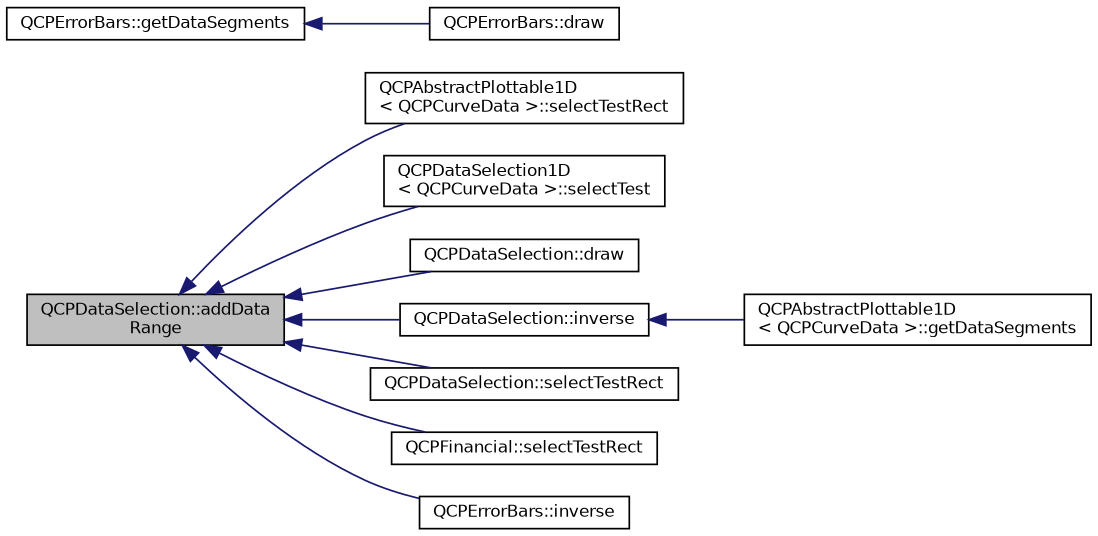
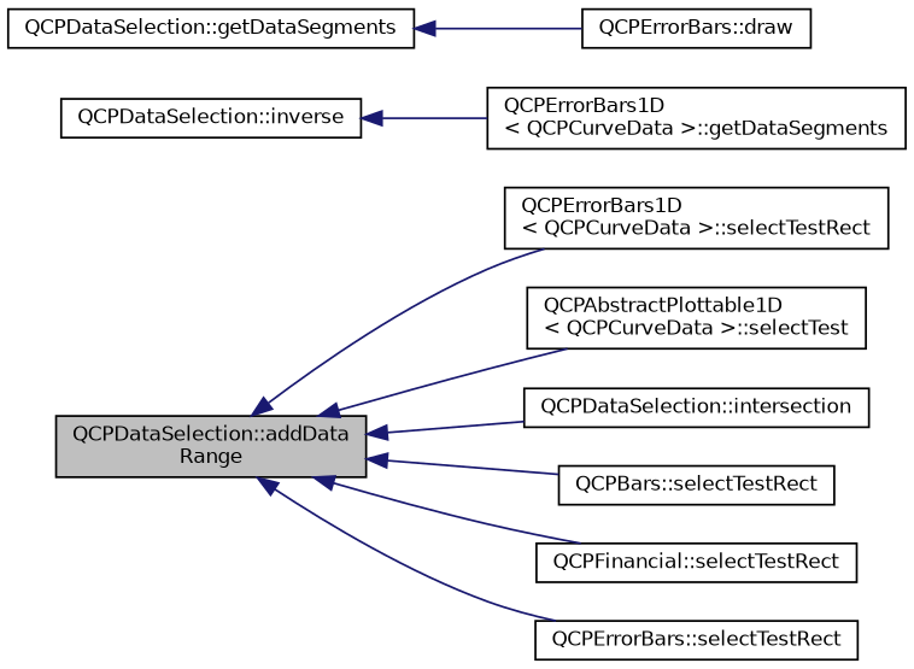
  digraph {
    rankdir=LR
    node [color=black fillcolor=white fontname=Helvetica fontsize=10 shape=record style=filled]
    edge [color=midnightblue dir=back fontname=Helvetica fontsize=10 labelfontname=Helvetica labelfontsize=10 style=solid]
    n1 [fillcolor=grey75 fontcolor=black height=0.2 label="QCPDataSelection::addData\lRange" width=0.4]
-   n2 [height=0.2 label="QCPAbstractPlottable1D\l\< QCPCurveData \>::selectTestRect" width=0.4]
-   n3 [height=0.2 label="QCPDataSelection1D\l\< QCPCurveData \>::selectTest" width=0.4]
-   n4 [height=0.2 label="QCPDataSelection::draw" width=0.4]
+   n2 [height=0.2 label="QCPErrorBars1D\l\< QCPCurveData \>::selectTestRect" width=0.4]
+   n3 [height=0.2 label="QCPAbstractPlottable1D\l\< QCPCurveData \>::selectTest" width=0.4]
+   n4 [height=0.2 label="QCPDataSelection::intersection" width=0.4]
    n5 [height=0.2 label="QCPDataSelection::inverse" width=0.4]
-   n6 [height=0.2 label="QCPDataSelection::selectTestRect" width=0.4]
+   n6 [height=0.2 label="QCPBars::selectTestRect" width=0.4]
    n7 [height=0.2 label="QCPFinancial::selectTestRect" width=0.4]
-   n8 [height=0.2 label="QCPErrorBars::inverse" width=0.4]
-   n9 [height=0.2 label="QCPAbstractPlottable1D\l\< QCPCurveData \>::getDataSegments" width=0.4]
-   n10 [height=0.2 label="QCPErrorBars::getDataSegments" width=0.4]
+   n8 [height=0.2 label="QCPErrorBars::selectTestRect" width=0.4]
+   n9 [height=0.2 label="QCPErrorBars1D\l\< QCPCurveData \>::getDataSegments" width=0.4]
+   n10 [height=0.2 label="QCPDataSelection::getDataSegments" width=0.4]
    n11 [height=0.2 label="QCPErrorBars::draw" width=0.4]
    n1 -> n2
    n1 -> n3
    n1 -> n4
-   n1 -> n5
    n1 -> n6
    n1 -> n7
    n1 -> n8
    n5 -> n9
    n10 -> n11
  }
